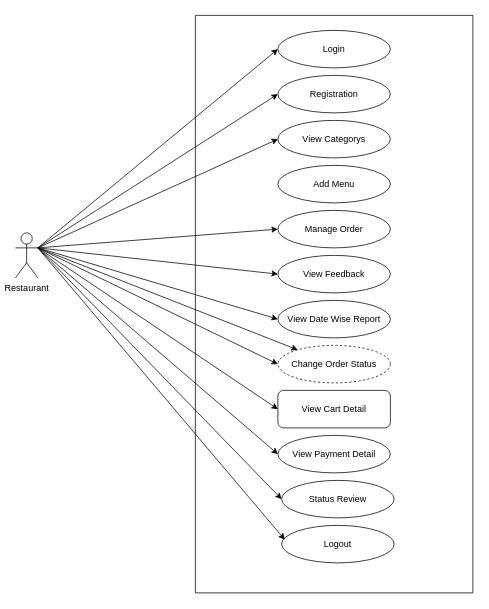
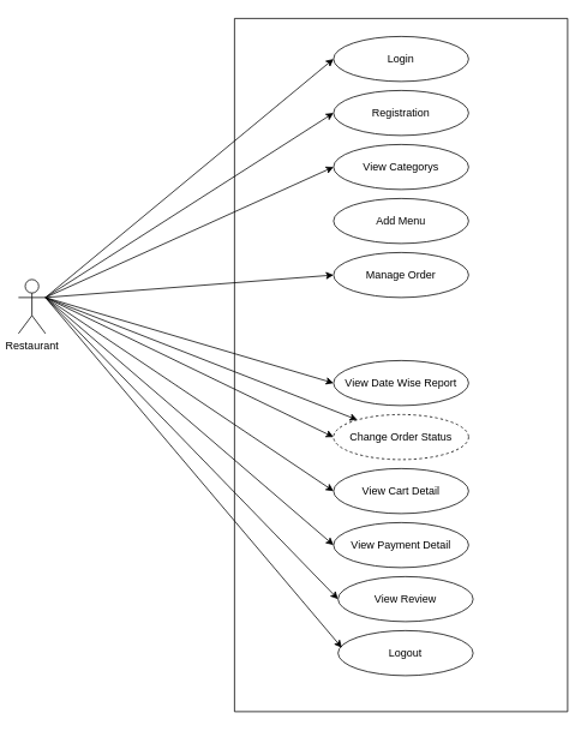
  <mxCell id="0" />
  <mxCell id="1" parent="0" />
  <mxCell id="2" value="Restaurant" style="shape=umlActor;verticalLabelPosition=bottom;verticalAlign=top;html=1;outlineConnect=0;" parent="1" vertex="1"><mxGeometry x="20" y="310" width="30" height="60" as="geometry" /></mxCell>
  <mxCell id="3" value="" style="verticalLabelPosition=bottom;verticalAlign=top;html=1;shape=mxgraph.basic.rect;fillColor2=none;strokeWidth=1;size=20;indent=5;" parent="1" vertex="1"><mxGeometry x="260" y="20" width="370" height="770" as="geometry" /></mxCell>
  <mxCell id="4" value="Login" style="ellipse;whiteSpace=wrap;html=1;" parent="1" vertex="1"><mxGeometry x="370" y="40" width="150" height="50" as="geometry" /></mxCell>
  <mxCell id="5" value="Registration" style="ellipse;whiteSpace=wrap;html=1;" parent="1" vertex="1"><mxGeometry x="370" y="100" width="150" height="50" as="geometry" /></mxCell>
  <mxCell id="6" value="View Date Wise Report" style="ellipse;whiteSpace=wrap;html=1;" parent="1" vertex="1"><mxGeometry x="370" y="400" width="150" height="50" as="geometry" /></mxCell>
- <mxCell id="7" value="View Feedback" style="ellipse;whiteSpace=wrap;html=1;" parent="1" vertex="1"><mxGeometry x="370" y="340" width="150" height="50" as="geometry" /></mxCell>
  <mxCell id="8" value="Manage Order" style="ellipse;whiteSpace=wrap;html=1;" parent="1" vertex="1"><mxGeometry x="370" y="280" width="150" height="50" as="geometry" /></mxCell>
  <mxCell id="9" value="Add Menu" style="ellipse;whiteSpace=wrap;html=1;" parent="1" vertex="1"><mxGeometry x="370" y="220" width="150" height="50" as="geometry" /></mxCell>
  <mxCell id="10" value="View Categorys" style="ellipse;whiteSpace=wrap;html=1;" parent="1" vertex="1"><mxGeometry x="370" y="160" width="150" height="50" as="geometry" /></mxCell>
  <mxCell id="11" value="" style="endArrow=classic;html=1;rounded=0;exitX=1;exitY=0.333;exitDx=0;exitDy=0;exitPerimeter=0;entryX=0;entryY=0.5;entryDx=0;entryDy=0;" parent="1" source="2" target="4" edge="1"><mxGeometry width="50" height="50" relative="1" as="geometry"><mxPoint x="350" y="320" as="sourcePoint" /><mxPoint x="400" y="270" as="targetPoint" /></mxGeometry></mxCell>
  <mxCell id="12" value="" style="endArrow=classic;html=1;rounded=0;exitX=1;exitY=0.333;exitDx=0;exitDy=0;exitPerimeter=0;entryX=0;entryY=0.5;entryDx=0;entryDy=0;" parent="1" source="2" target="5" edge="1"><mxGeometry width="50" height="50" relative="1" as="geometry"><mxPoint x="60" y="275" as="sourcePoint" /><mxPoint x="380" y="95" as="targetPoint" /></mxGeometry></mxCell>
  <mxCell id="13" value="" style="endArrow=classic;html=1;rounded=0;exitX=1;exitY=0.333;exitDx=0;exitDy=0;exitPerimeter=0;entryX=0;entryY=0.5;entryDx=0;entryDy=0;" parent="1" source="2" target="10" edge="1"><mxGeometry width="50" height="50" relative="1" as="geometry"><mxPoint x="70" y="285" as="sourcePoint" /><mxPoint x="390" y="105" as="targetPoint" /></mxGeometry></mxCell>
  <mxCell id="14" value="" style="endArrow=classic;html=1;rounded=0;exitX=1;exitY=0.333;exitDx=0;exitDy=0;exitPerimeter=0;" parent="1" source="2" target="18" edge="1"><mxGeometry width="50" height="50" relative="1" as="geometry"><mxPoint x="80" y="295" as="sourcePoint" /><mxPoint x="400" y="115" as="targetPoint" /></mxGeometry></mxCell>
  <mxCell id="15" value="" style="endArrow=classic;html=1;rounded=0;entryX=0;entryY=0.5;entryDx=0;entryDy=0;exitX=1;exitY=0.333;exitDx=0;exitDy=0;exitPerimeter=0;" parent="1" source="2" target="8" edge="1"><mxGeometry width="50" height="50" relative="1" as="geometry"><mxPoint x="60" y="270" as="sourcePoint" /><mxPoint x="410" y="125" as="targetPoint" /></mxGeometry></mxCell>
- <mxCell id="16" value="" style="endArrow=classic;html=1;rounded=0;entryX=0;entryY=0.5;entryDx=0;entryDy=0;exitX=1;exitY=0.333;exitDx=0;exitDy=0;exitPerimeter=0;" parent="1" source="2" target="7" edge="1"><mxGeometry width="50" height="50" relative="1" as="geometry"><mxPoint x="60" y="260" as="sourcePoint" /><mxPoint x="380" y="365" as="targetPoint" /></mxGeometry></mxCell>
  <mxCell id="17" value="" style="endArrow=classic;html=1;rounded=0;exitX=1;exitY=0.333;exitDx=0;exitDy=0;exitPerimeter=0;entryX=0;entryY=0.5;entryDx=0;entryDy=0;" parent="1" source="2" target="6" edge="1"><mxGeometry width="50" height="50" relative="1" as="geometry"><mxPoint x="70" y="285" as="sourcePoint" /><mxPoint x="390" y="375" as="targetPoint" /></mxGeometry></mxCell>
  <mxCell id="18" value="Change Order Status" style="ellipse;whiteSpace=wrap;html=1;dashed=1;" parent="1" vertex="1"><mxGeometry x="370" y="460" width="150" height="50" as="geometry" /></mxCell>
- <mxCell id="19" value="View Cart Detail" style="whiteSpace=wrap;html=1;rounded=1;" parent="1" vertex="1"><mxGeometry x="370" y="520" width="150" height="50" as="geometry" /></mxCell>
+ <mxCell id="19" value="View Cart Detail" style="ellipse;whiteSpace=wrap;html=1;" parent="1" vertex="1"><mxGeometry x="370" y="520" width="150" height="50" as="geometry" /></mxCell>
  <mxCell id="20" value="View Payment Detail" style="ellipse;whiteSpace=wrap;html=1;" parent="1" vertex="1"><mxGeometry x="370" y="580" width="150" height="50" as="geometry" /></mxCell>
- <mxCell id="21" value="Status Review" style="ellipse;whiteSpace=wrap;html=1;" parent="1" vertex="1"><mxGeometry x="375" y="640" width="150" height="50" as="geometry" /></mxCell>
+ <mxCell id="21" value="View Review" style="ellipse;whiteSpace=wrap;html=1;" parent="1" vertex="1"><mxGeometry x="375" y="640" width="150" height="50" as="geometry" /></mxCell>
  <mxCell id="22" value="" style="endArrow=classic;html=1;rounded=0;entryX=0;entryY=0.5;entryDx=0;entryDy=0;" parent="1" target="18" edge="1"><mxGeometry width="50" height="50" relative="1" as="geometry"><mxPoint x="50" y="330" as="sourcePoint" /><mxPoint x="360" y="472.5" as="targetPoint" /></mxGeometry></mxCell>
  <mxCell id="23" value="" style="endArrow=classic;html=1;rounded=0;exitX=1;exitY=0.333;exitDx=0;exitDy=0;exitPerimeter=0;entryX=0;entryY=0.5;entryDx=0;entryDy=0;" parent="1" source="2" target="19" edge="1"><mxGeometry width="50" height="50" relative="1" as="geometry"><mxPoint x="70" y="350" as="sourcePoint" /><mxPoint x="390" y="445" as="targetPoint" /></mxGeometry></mxCell>
  <mxCell id="24" value="" style="endArrow=classic;html=1;rounded=0;exitX=1;exitY=0.333;exitDx=0;exitDy=0;exitPerimeter=0;entryX=0;entryY=0.5;entryDx=0;entryDy=0;" parent="1" source="2" target="20" edge="1"><mxGeometry width="50" height="50" relative="1" as="geometry"><mxPoint x="80" y="360" as="sourcePoint" /><mxPoint x="400" y="455" as="targetPoint" /></mxGeometry></mxCell>
  <mxCell id="25" value="" style="endArrow=classic;html=1;rounded=0;exitX=1;exitY=0.333;exitDx=0;exitDy=0;exitPerimeter=0;entryX=0;entryY=0.5;entryDx=0;entryDy=0;" parent="1" source="2" target="21" edge="1"><mxGeometry width="50" height="50" relative="1" as="geometry"><mxPoint x="90" y="370" as="sourcePoint" /><mxPoint x="410" y="465" as="targetPoint" /></mxGeometry></mxCell>
  <mxCell id="26" value="Logout" style="ellipse;whiteSpace=wrap;html=1;" vertex="1" parent="1"><mxGeometry x="375" y="700" width="150" height="50" as="geometry" /></mxCell>
  <mxCell id="27" value="" style="endArrow=classic;html=1;rounded=0;exitX=1;exitY=0.333;exitDx=0;exitDy=0;exitPerimeter=0;entryX=0.028;entryY=0.38;entryDx=0;entryDy=0;entryPerimeter=0;" edge="1" parent="1" target="26"><mxGeometry width="50" height="50" relative="1" as="geometry"><mxPoint x="50" y="330" as="sourcePoint" /><mxPoint x="375" y="665" as="targetPoint" /></mxGeometry></mxCell>
